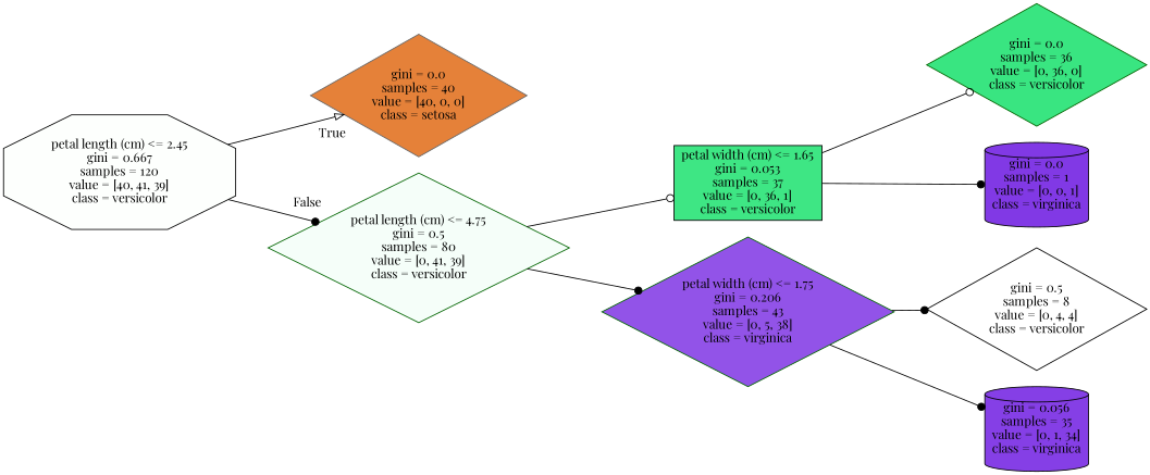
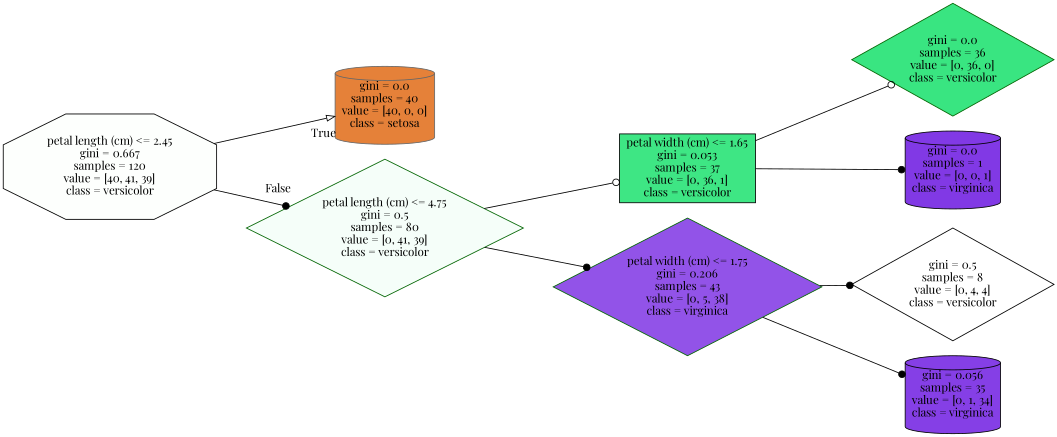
  digraph {
    rankdir=LR
    fontname="Playfair Display"
    node [color=black shape=diamond style=filled fontname="Playfair Display"]
    edge [arrowhead=dot fontname="Playfair Display"]
    n1 [fillcolor="#fdfffd" label="petal length (cm) <= 2.45\ngini = 0.667\nsamples = 120\nvalue = [40, 41, 39]\nclass = versicolor" shape=octagon]
-   n2 [color=gray40 fillcolor="#e58139" label="gini = 0.0\nsamples = 40\nvalue = [40, 0, 0]\nclass = setosa"]
+   n2 [color=gray40 fillcolor="#e58139" label="gini = 0.0\nsamples = 40\nvalue = [40, 0, 0]\nclass = setosa" shape=cylinder]
    n3 [color=darkgreen fillcolor="#f5fef9" label="petal length (cm) <= 4.75\ngini = 0.5\nsamples = 80\nvalue = [0, 41, 39]\nclass = versicolor"]
    n4 [fillcolor="#3ee684" label="petal width (cm) <= 1.65\ngini = 0.053\nsamples = 37\nvalue = [0, 36, 1]\nclass = versicolor" shape=box]
    n5 [color=darkgreen fillcolor="#9253e8" label="petal width (cm) <= 1.75\ngini = 0.206\nsamples = 43\nvalue = [0, 5, 38]\nclass = virginica"]
    n6 [color=darkgreen fillcolor="#39e581" label="gini = 0.0\nsamples = 36\nvalue = [0, 36, 0]\nclass = versicolor"]
    n7 [fillcolor="#8139e5" label="gini = 0.0\nsamples = 1\nvalue = [0, 0, 1]\nclass = virginica" shape=cylinder]
    n8 [fillcolor="#ffffff" label="gini = 0.5\nsamples = 8\nvalue = [0, 4, 4]\nclass = versicolor"]
    n9 [fillcolor="#853fe6" label="gini = 0.056\nsamples = 35\nvalue = [0, 1, 34]\nclass = virginica" shape=cylinder]
    n1 -> n2 [headlabel=True labelangle=45 labeldistance=2.5 arrowhead=onormal]
    n1 -> n3 [headlabel=False labelangle=-45 labeldistance=2.5]
    n3 -> n4 [arrowhead=odot]
    n3 -> n5
    n4 -> n6 [arrowhead=odot]
    n4 -> n7
    n5 -> n8
    n5 -> n9
  }
